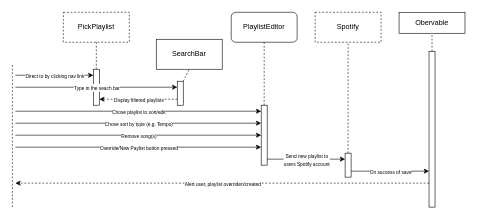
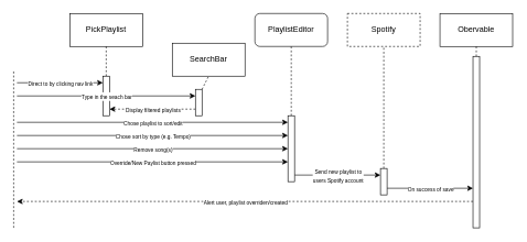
  <mxCell id="0" />
  <mxCell id="1" parent="0" />
- <mxCell id="2" value="PickPlaylist" style="html=1;whiteSpace=wrap;dashed=1;" parent="1" vertex="1"><mxGeometry x="105" y="20" width="110" height="50" as="geometry" /></mxCell>
+ <mxCell id="2" value="PickPlaylist" style="html=1;whiteSpace=wrap;" parent="1" vertex="1"><mxGeometry x="105" y="20" width="110" height="50" as="geometry" /></mxCell>
  <mxCell id="3" value="PlaylistEditor" style="html=1;whiteSpace=wrap;rounded=1;" parent="1" vertex="1"><mxGeometry x="385" y="20" width="110" height="50" as="geometry" /></mxCell>
  <mxCell id="4" value="" style="endArrow=none;dashed=1;html=1;rounded=0;" parent="1" edge="1"><mxGeometry width="50" height="50" relative="1" as="geometry"><mxPoint x="20" y="345" as="sourcePoint" /><mxPoint x="20" y="105" as="targetPoint" /></mxGeometry></mxCell>
  <mxCell id="5" value="" style="endArrow=none;dashed=1;html=1;rounded=0;entryX=0.5;entryY=1;entryDx=0;entryDy=0;" parent="1" source="32" target="2" edge="1"><mxGeometry width="50" height="50" relative="1" as="geometry"><mxPoint x="160" y="406.905" as="sourcePoint" /><mxPoint x="159.76" y="105" as="targetPoint" /></mxGeometry></mxCell>
  <mxCell id="6" value="" style="endArrow=none;dashed=1;html=1;rounded=0;entryX=0.5;entryY=1;entryDx=0;entryDy=0;" parent="1" source="35" target="3" edge="1"><mxGeometry width="50" height="50" relative="1" as="geometry"><mxPoint x="440" y="405" as="sourcePoint" /><mxPoint x="445" y="70" as="targetPoint" /></mxGeometry></mxCell>
  <mxCell id="7" value="SearchBar" style="html=1;whiteSpace=wrap;" parent="1" vertex="1"><mxGeometry x="260" y="65" width="110" height="50" as="geometry" /></mxCell>
  <mxCell id="8" value="" style="endArrow=none;dashed=1;html=1;rounded=0;entryX=0.5;entryY=1;entryDx=0;entryDy=0;" parent="1" source="31" target="7" edge="1"><mxGeometry width="50" height="50" relative="1" as="geometry"><mxPoint x="300" y="405" as="sourcePoint" /><mxPoint x="305" y="70" as="targetPoint" /></mxGeometry></mxCell>
  <mxCell id="9" value="Spotify" style="html=1;whiteSpace=wrap;dashed=1;" parent="1" vertex="1"><mxGeometry x="525" y="20" width="110" height="50" as="geometry" /></mxCell>
  <mxCell id="10" value="" style="endArrow=none;dashed=1;html=1;rounded=0;entryX=0.5;entryY=1;entryDx=0;entryDy=0;" parent="1" source="36" target="9" edge="1"><mxGeometry width="50" height="50" relative="1" as="geometry"><mxPoint x="580" y="405" as="sourcePoint" /><mxPoint x="585" y="70" as="targetPoint" /></mxGeometry></mxCell>
  <mxCell id="11" value="" style="endArrow=classic;html=1;rounded=0;" edge="1" parent="1"><mxGeometry relative="1" as="geometry"><mxPoint x="25" y="125" as="sourcePoint" /><mxPoint x="155" y="125" as="targetPoint" /></mxGeometry></mxCell>
  <mxCell id="12" value="&lt;span style=&quot;font-size: 8px;&quot;&gt;Direct to by clicking nav link&lt;/span&gt;" style="edgeLabel;resizable=0;html=1;align=center;verticalAlign=middle;" connectable="0" vertex="1" parent="11"><mxGeometry relative="1" as="geometry" /></mxCell>
  <mxCell id="13" value="" style="endArrow=classic;html=1;rounded=0;dashed=1;" edge="1" parent="1"><mxGeometry relative="1" as="geometry"><mxPoint x="295" y="165" as="sourcePoint" /><mxPoint x="165" y="165" as="targetPoint" /></mxGeometry></mxCell>
  <mxCell id="14" value="&lt;span style=&quot;font-size: 8px;&quot;&gt;Display filtered playlists&lt;/span&gt;" style="edgeLabel;resizable=0;html=1;align=center;verticalAlign=middle;" connectable="0" vertex="1" parent="13"><mxGeometry relative="1" as="geometry" /></mxCell>
  <mxCell id="15" value="" style="endArrow=classic;html=1;rounded=0;" edge="1" parent="1"><mxGeometry relative="1" as="geometry"><mxPoint x="25" y="185" as="sourcePoint" /><mxPoint x="435" y="185" as="targetPoint" /></mxGeometry></mxCell>
  <mxCell id="16" value="&lt;span style=&quot;font-size: 8px;&quot;&gt;Chose playlist to sort/edit&lt;/span&gt;" style="edgeLabel;resizable=0;html=1;align=center;verticalAlign=middle;" connectable="0" vertex="1" parent="15"><mxGeometry relative="1" as="geometry" /></mxCell>
  <mxCell id="17" value="" style="endArrow=classic;html=1;rounded=0;" edge="1" parent="1"><mxGeometry relative="1" as="geometry"><mxPoint x="25" y="205" as="sourcePoint" /><mxPoint x="435" y="205" as="targetPoint" /></mxGeometry></mxCell>
  <mxCell id="18" value="&lt;span style=&quot;font-size: 8px;&quot;&gt;Chose sort by type (e.g. Tempo)&lt;/span&gt;" style="edgeLabel;resizable=0;html=1;align=center;verticalAlign=middle;" connectable="0" vertex="1" parent="17"><mxGeometry relative="1" as="geometry" /></mxCell>
  <mxCell id="19" value="" style="endArrow=classic;html=1;rounded=0;" edge="1" parent="1"><mxGeometry relative="1" as="geometry"><mxPoint x="25" y="225" as="sourcePoint" /><mxPoint x="435" y="225" as="targetPoint" /></mxGeometry></mxCell>
  <mxCell id="20" value="&lt;span style=&quot;font-size: 8px;&quot;&gt;Remove song(s)&lt;/span&gt;" style="edgeLabel;resizable=0;html=1;align=center;verticalAlign=middle;" connectable="0" vertex="1" parent="19"><mxGeometry relative="1" as="geometry" /></mxCell>
  <mxCell id="21" value="" style="endArrow=classic;html=1;rounded=0;" edge="1" parent="1"><mxGeometry relative="1" as="geometry"><mxPoint x="25" y="245" as="sourcePoint" /><mxPoint x="435" y="245" as="targetPoint" /></mxGeometry></mxCell>
  <mxCell id="22" value="&lt;span style=&quot;font-size: 8px;&quot;&gt;Override/New Paylist button pressed&lt;/span&gt;" style="edgeLabel;resizable=0;html=1;align=center;verticalAlign=middle;" connectable="0" vertex="1" parent="21"><mxGeometry relative="1" as="geometry" /></mxCell>
  <mxCell id="23" value="" style="endArrow=classic;html=1;rounded=0;" edge="1" parent="1"><mxGeometry relative="1" as="geometry"><mxPoint x="445" y="265" as="sourcePoint" /><mxPoint x="575" y="265" as="targetPoint" /></mxGeometry></mxCell>
  <mxCell id="24" value="&lt;span style=&quot;font-size: 8px;&quot;&gt;Send new playlist to&lt;br&gt;users Spotify account&lt;/span&gt;" style="edgeLabel;resizable=0;html=1;align=center;verticalAlign=middle;" connectable="0" vertex="1" parent="23"><mxGeometry relative="1" as="geometry" /></mxCell>
- <mxCell id="25" value="Obervable" style="html=1;whiteSpace=wrap;" vertex="1" parent="1"><mxGeometry x="665" y="20" width="110" height="35" as="geometry" /></mxCell>
+ <mxCell id="25" value="Obervable" style="html=1;whiteSpace=wrap;" vertex="1" parent="1"><mxGeometry x="665" y="20" width="110" height="50" as="geometry" /></mxCell>
  <mxCell id="26" value="" style="endArrow=none;dashed=1;html=1;rounded=0;entryX=0.5;entryY=1;entryDx=0;entryDy=0;" edge="1" target="25" parent="1" source="37"><mxGeometry width="50" height="50" relative="1" as="geometry"><mxPoint x="720" y="405" as="sourcePoint" /><mxPoint x="725" y="70" as="targetPoint" /></mxGeometry></mxCell>
  <mxCell id="27" value="" style="endArrow=classic;html=1;rounded=0;" edge="1" parent="1"><mxGeometry relative="1" as="geometry"><mxPoint x="585" y="285" as="sourcePoint" /><mxPoint x="715" y="285" as="targetPoint" /></mxGeometry></mxCell>
  <mxCell id="28" value="&lt;span style=&quot;font-size: 8px;&quot;&gt;On success of save&lt;/span&gt;" style="edgeLabel;resizable=0;html=1;align=center;verticalAlign=middle;" connectable="0" vertex="1" parent="27"><mxGeometry relative="1" as="geometry" /></mxCell>
  <mxCell id="29" value="" style="endArrow=classic;html=1;rounded=0;dashed=1;" edge="1" parent="1"><mxGeometry relative="1" as="geometry"><mxPoint x="715" y="305" as="sourcePoint" /><mxPoint x="25" y="305" as="targetPoint" /></mxGeometry></mxCell>
  <mxCell id="30" value="&lt;span style=&quot;font-size: 8px;&quot;&gt;Alert user, playlist overriden/created&lt;/span&gt;" style="edgeLabel;resizable=0;html=1;align=center;verticalAlign=middle;" connectable="0" vertex="1" parent="29"><mxGeometry relative="1" as="geometry" /></mxCell>
  <mxCell id="31" value="" style="html=1;points=[];perimeter=orthogonalPerimeter;outlineConnect=0;targetShapes=umlLifeline;portConstraint=eastwest;newEdgeStyle={&quot;edgeStyle&quot;:&quot;elbowEdgeStyle&quot;,&quot;elbow&quot;:&quot;vertical&quot;,&quot;curved&quot;:0,&quot;rounded&quot;:0};" vertex="1" parent="1"><mxGeometry x="295" y="135" width="10" height="40" as="geometry" /></mxCell>
  <mxCell id="32" value="" style="html=1;points=[];perimeter=orthogonalPerimeter;outlineConnect=0;targetShapes=umlLifeline;portConstraint=eastwest;newEdgeStyle={&quot;edgeStyle&quot;:&quot;elbowEdgeStyle&quot;,&quot;elbow&quot;:&quot;vertical&quot;,&quot;curved&quot;:0,&quot;rounded&quot;:0};" vertex="1" parent="1"><mxGeometry x="155" y="115" width="10" height="60" as="geometry" /></mxCell>
  <mxCell id="33" value="" style="endArrow=classic;html=1;rounded=0;" edge="1" parent="1"><mxGeometry relative="1" as="geometry"><mxPoint x="25" y="145" as="sourcePoint" /><mxPoint x="295" y="145" as="targetPoint" /></mxGeometry></mxCell>
  <mxCell id="34" value="&lt;span style=&quot;font-size: 8px;&quot;&gt;Type in the seach bar&lt;/span&gt;" style="edgeLabel;resizable=0;html=1;align=center;verticalAlign=middle;" connectable="0" vertex="1" parent="33"><mxGeometry relative="1" as="geometry" /></mxCell>
  <mxCell id="35" value="" style="html=1;points=[];perimeter=orthogonalPerimeter;outlineConnect=0;targetShapes=umlLifeline;portConstraint=eastwest;newEdgeStyle={&quot;edgeStyle&quot;:&quot;elbowEdgeStyle&quot;,&quot;elbow&quot;:&quot;vertical&quot;,&quot;curved&quot;:0,&quot;rounded&quot;:0};" vertex="1" parent="1"><mxGeometry x="435" y="175" width="10" height="100" as="geometry" /></mxCell>
  <mxCell id="36" value="" style="html=1;points=[];perimeter=orthogonalPerimeter;outlineConnect=0;targetShapes=umlLifeline;portConstraint=eastwest;newEdgeStyle={&quot;edgeStyle&quot;:&quot;elbowEdgeStyle&quot;,&quot;elbow&quot;:&quot;vertical&quot;,&quot;curved&quot;:0,&quot;rounded&quot;:0};" vertex="1" parent="1"><mxGeometry x="575" y="255" width="10" height="40" as="geometry" /></mxCell>
  <mxCell id="37" value="" style="html=1;points=[];perimeter=orthogonalPerimeter;outlineConnect=0;targetShapes=umlLifeline;portConstraint=eastwest;newEdgeStyle={&quot;edgeStyle&quot;:&quot;elbowEdgeStyle&quot;,&quot;elbow&quot;:&quot;vertical&quot;,&quot;curved&quot;:0,&quot;rounded&quot;:0};" vertex="1" parent="1"><mxGeometry x="715" y="85" width="10" height="260" as="geometry" /></mxCell>
